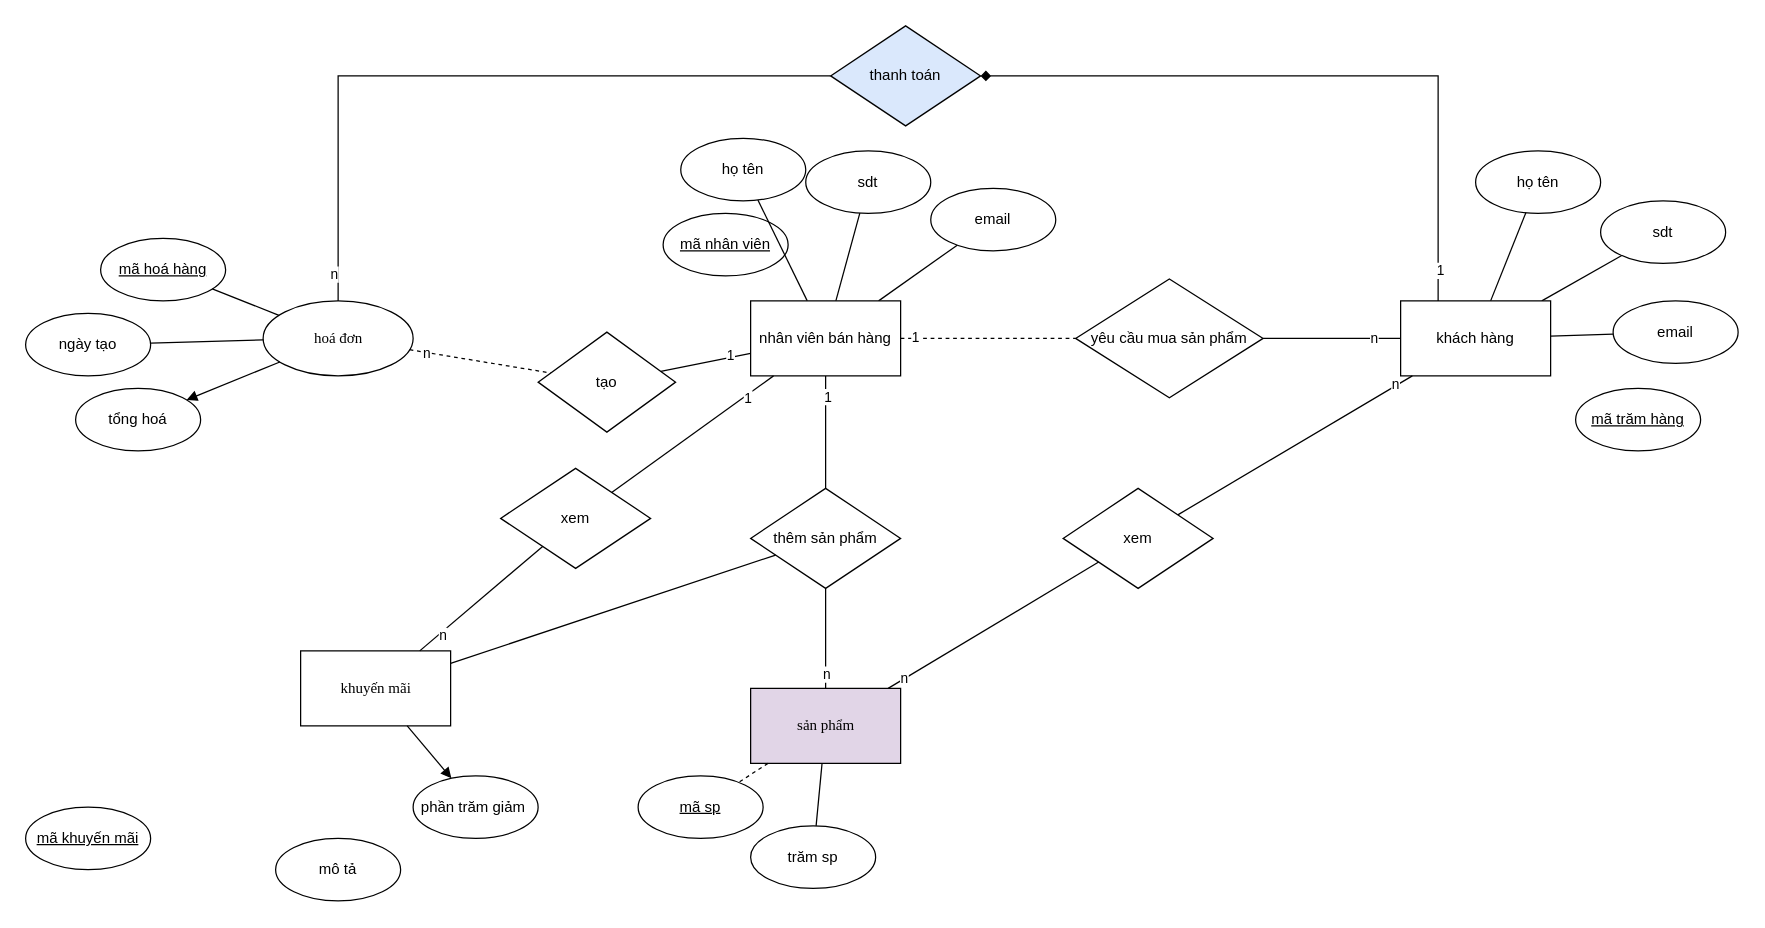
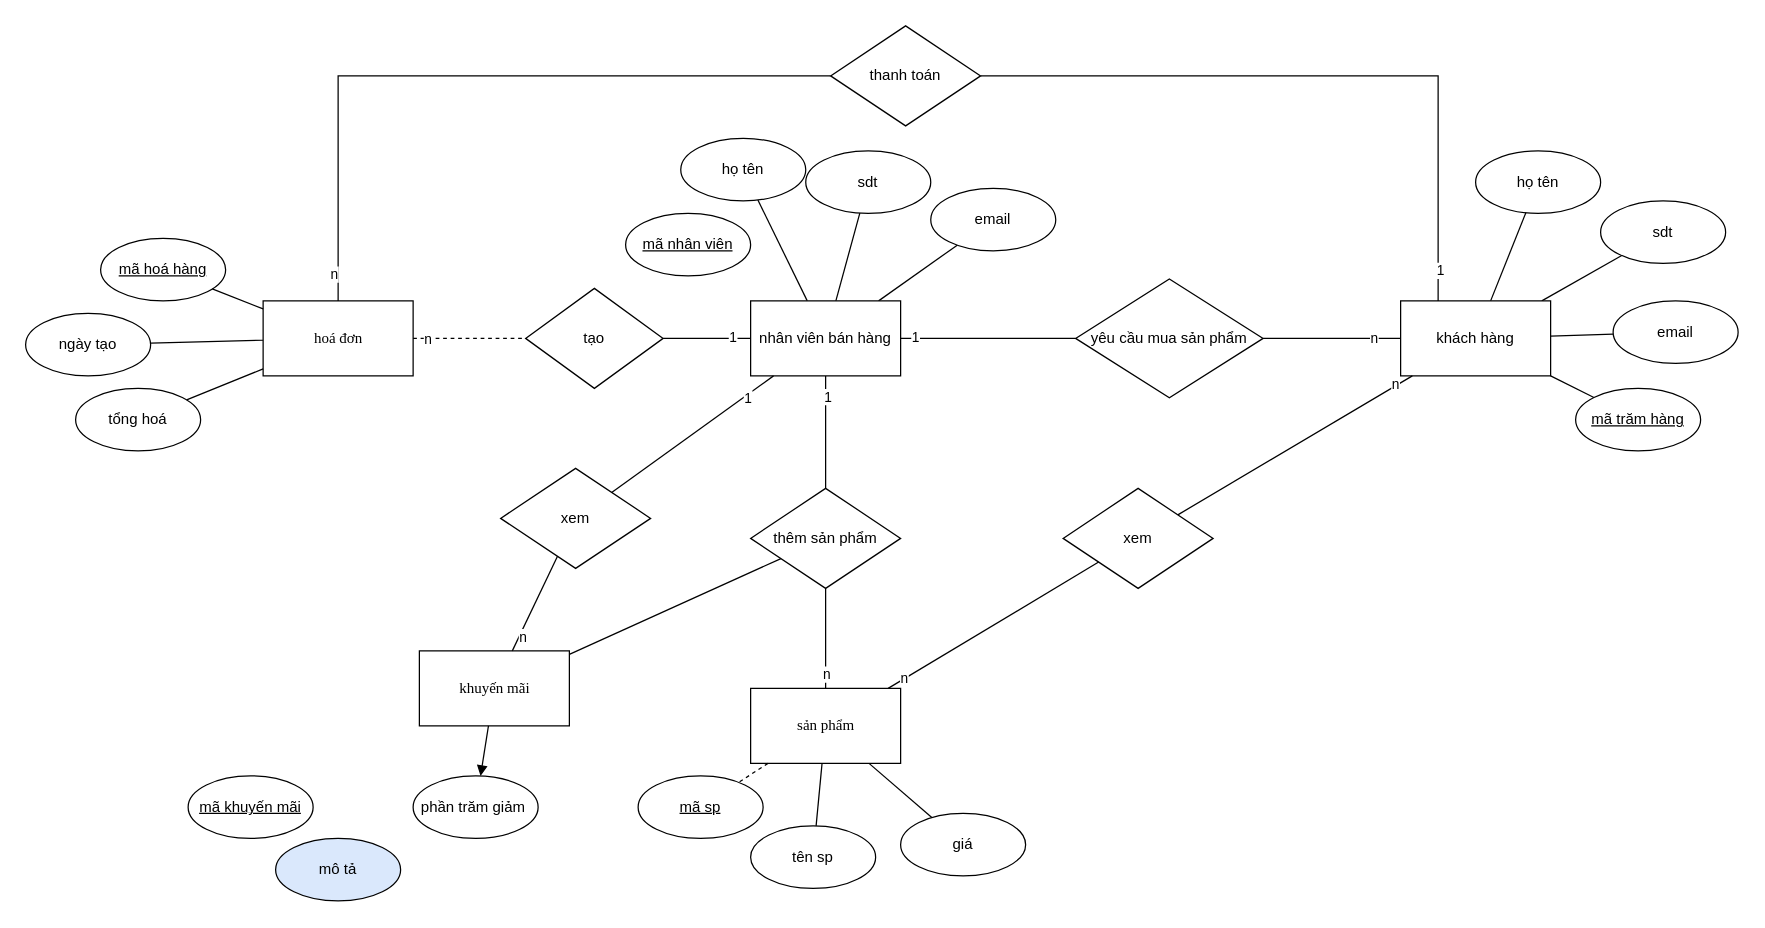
  <mxCell id="0" />
  <mxCell id="1" parent="0" />
- <mxCell id="2" value="sản phẩm" style="rounded=0;fontFamily=Tahoma;html=1;labelBackgroundColor=none;fillColor=#e1d5e7;" parent="1" vertex="1"><mxGeometry x="600" y="550" width="120" height="60" as="geometry" /></mxCell>
+ <mxCell id="2" value="sản phẩm" style="rounded=0;fontFamily=Tahoma;html=1;labelBackgroundColor=none;" parent="1" vertex="1"><mxGeometry x="600" y="550" width="120" height="60" as="geometry" /></mxCell>
  <mxCell id="3" value="&lt;u&gt;mã sp&lt;/u&gt;" style="ellipse;whiteSpace=wrap;html=1;" parent="1" vertex="1"><mxGeometry x="510" y="620" width="100" height="50" as="geometry" /></mxCell>
- <mxCell id="4" value="&lt;span&gt;trăm sp&lt;/span&gt;" style="ellipse;whiteSpace=wrap;html=1;fontStyle=0" parent="1" vertex="1"><mxGeometry x="600" y="660" width="100" height="50" as="geometry" /></mxCell>
+ <mxCell id="4" value="&lt;span&gt;tên sp&lt;/span&gt;" style="ellipse;whiteSpace=wrap;html=1;fontStyle=0" parent="1" vertex="1"><mxGeometry x="600" y="660" width="100" height="50" as="geometry" /></mxCell>
+ <mxCell id="5" value="&lt;span&gt;giá&lt;/span&gt;" style="ellipse;whiteSpace=wrap;html=1;fontStyle=0" parent="1" vertex="1"><mxGeometry x="720" y="650" width="100" height="50" as="geometry" /></mxCell>
  <mxCell id="6" value="" style="endArrow=none;html=1;rounded=0;dashed=1;" parent="1" source="2" target="3" edge="1"><mxGeometry width="50" height="50" relative="1" as="geometry"><mxPoint x="610" y="580" as="sourcePoint" /><mxPoint x="660" y="530" as="targetPoint" /></mxGeometry></mxCell>
  <mxCell id="7" value="" style="endArrow=none;html=1;rounded=0;" parent="1" source="2" target="4" edge="1"><mxGeometry width="50" height="50" relative="1" as="geometry"><mxPoint x="650" y="570" as="sourcePoint" /><mxPoint x="700" y="520" as="targetPoint" /></mxGeometry></mxCell>
+ <mxCell id="8" value="" style="endArrow=none;html=1;rounded=0;" parent="1" source="2" target="5" edge="1"><mxGeometry width="50" height="50" relative="1" as="geometry"><mxPoint x="740" y="600" as="sourcePoint" /><mxPoint x="790" y="550" as="targetPoint" /></mxGeometry></mxCell>
  <mxCell id="9" value="&lt;u&gt;mã trăm hàng&lt;/u&gt;" style="ellipse;whiteSpace=wrap;html=1;" parent="1" vertex="1"><mxGeometry x="1260" y="310" width="100" height="50" as="geometry" /></mxCell>
  <mxCell id="10" value="&lt;span&gt;họ tên&lt;/span&gt;" style="ellipse;whiteSpace=wrap;html=1;fontStyle=0" parent="1" vertex="1"><mxGeometry x="1180" y="120" width="100" height="50" as="geometry" /></mxCell>
  <mxCell id="11" value="&lt;span&gt;sdt&lt;/span&gt;" style="ellipse;whiteSpace=wrap;html=1;fontStyle=0" parent="1" vertex="1"><mxGeometry x="1280" y="160" width="100" height="50" as="geometry" /></mxCell>
+ <mxCell id="12" value="" style="endArrow=none;html=1;rounded=0;" parent="1" source="17" target="9" edge="1"><mxGeometry width="50" height="50" relative="1" as="geometry"><mxPoint x="1159.747" y="230.253" as="sourcePoint" /><mxPoint x="1190" y="210" as="targetPoint" /></mxGeometry></mxCell>
  <mxCell id="13" value="" style="endArrow=none;html=1;rounded=0;" parent="1" source="17" target="10" edge="1"><mxGeometry width="50" height="50" relative="1" as="geometry"><mxPoint x="1179.514" y="210.486" as="sourcePoint" /><mxPoint x="1230" y="200" as="targetPoint" /></mxGeometry></mxCell>
  <mxCell id="14" value="" style="endArrow=none;html=1;rounded=0;" parent="1" source="17" target="11" edge="1"><mxGeometry width="50" height="50" relative="1" as="geometry"><mxPoint x="1211.797" y="221.797" as="sourcePoint" /><mxPoint x="1320" y="230" as="targetPoint" /></mxGeometry></mxCell>
  <mxCell id="15" value="" style="endArrow=none;html=1;rounded=0;" parent="1" source="17" target="16" edge="1"><mxGeometry width="50" height="50" relative="1" as="geometry"><mxPoint x="1228.315" y="241.685" as="sourcePoint" /><mxPoint x="1348.2" y="310" as="targetPoint" /></mxGeometry></mxCell>
  <mxCell id="16" value="&lt;span&gt;email&lt;/span&gt;" style="ellipse;whiteSpace=wrap;html=1;fontStyle=0" parent="1" vertex="1"><mxGeometry x="1290" y="240" width="100" height="50" as="geometry" /></mxCell>
  <mxCell id="17" value="khách hàng" style="rounded=0;whiteSpace=wrap;html=1;" parent="1" vertex="1"><mxGeometry x="1120" y="240" width="120" height="60" as="geometry" /></mxCell>
- <mxCell id="18" value="&lt;u&gt;mã nhân viên&lt;/u&gt;" style="ellipse;whiteSpace=wrap;html=1;" parent="1" vertex="1"><mxGeometry x="530" y="170" width="100" height="50" as="geometry" /></mxCell>
+ <mxCell id="18" value="&lt;u&gt;mã nhân viên&lt;/u&gt;" style="ellipse;whiteSpace=wrap;html=1;" parent="1" vertex="1"><mxGeometry x="500" y="170" width="100" height="50" as="geometry" /></mxCell>
  <mxCell id="19" value="&lt;span&gt;họ tên&lt;/span&gt;" style="ellipse;whiteSpace=wrap;html=1;fontStyle=0" parent="1" vertex="1"><mxGeometry x="544.1" y="110" width="100" height="50" as="geometry" /></mxCell>
  <mxCell id="20" value="&lt;span&gt;sdt&lt;/span&gt;" style="ellipse;whiteSpace=wrap;html=1;fontStyle=0" parent="1" vertex="1"><mxGeometry x="644.1" y="120" width="100" height="50" as="geometry" /></mxCell>
  <mxCell id="21" value="" style="endArrow=none;html=1;rounded=0;" parent="1" source="25" target="19" edge="1"><mxGeometry width="50" height="50" relative="1" as="geometry"><mxPoint x="649.514" y="230.486" as="sourcePoint" /><mxPoint x="700" y="220" as="targetPoint" /></mxGeometry></mxCell>
  <mxCell id="22" value="" style="endArrow=none;html=1;rounded=0;" parent="1" source="25" target="20" edge="1"><mxGeometry width="50" height="50" relative="1" as="geometry"><mxPoint x="681.797" y="241.797" as="sourcePoint" /><mxPoint x="790" y="250" as="targetPoint" /></mxGeometry></mxCell>
  <mxCell id="23" value="" style="endArrow=none;html=1;rounded=0;" parent="1" source="25" target="24" edge="1"><mxGeometry width="50" height="50" relative="1" as="geometry"><mxPoint x="698.315" y="261.685" as="sourcePoint" /><mxPoint x="818.2" y="330" as="targetPoint" /></mxGeometry></mxCell>
  <mxCell id="24" value="&lt;span&gt;email&lt;/span&gt;" style="ellipse;whiteSpace=wrap;html=1;fontStyle=0" parent="1" vertex="1"><mxGeometry x="744.1" y="150" width="100" height="50" as="geometry" /></mxCell>
  <mxCell id="25" value="nhân viên bán hàng" style="rounded=0;whiteSpace=wrap;html=1;" parent="1" vertex="1"><mxGeometry x="600" y="240" width="120" height="60" as="geometry" /></mxCell>
  <mxCell id="26" value="thêm sản phẩm" style="rhombus;whiteSpace=wrap;html=1;" parent="1" vertex="1"><mxGeometry x="600" y="390" width="120" height="80" as="geometry" /></mxCell>
  <mxCell id="27" value="yêu cầu mua sản phẩm" style="rhombus;whiteSpace=wrap;html=1;" parent="1" vertex="1"><mxGeometry x="860" y="222.5" width="150" height="95" as="geometry" /></mxCell>
  <mxCell id="28" value="" style="endArrow=none;html=1;rounded=0;" parent="1" source="27" target="17" edge="1"><mxGeometry width="50" height="50" relative="1" as="geometry"><mxPoint x="1000" y="300" as="sourcePoint" /><mxPoint x="1050" y="250" as="targetPoint" /></mxGeometry></mxCell>
  <mxCell id="29" value="n" style="edgeLabel;html=1;align=center;verticalAlign=middle;resizable=0;points=[];" parent="28" vertex="1" connectable="0"><mxGeometry x="0.607" y="1" relative="1" as="geometry"><mxPoint as="offset" /></mxGeometry></mxCell>
- <mxCell id="30" value="" style="endArrow=none;html=1;rounded=0;dashed=1;" parent="1" source="25" target="27" edge="1"><mxGeometry width="50" height="50" relative="1" as="geometry"><mxPoint x="800" y="320" as="sourcePoint" /><mxPoint x="850" y="270" as="targetPoint" /></mxGeometry></mxCell>
+ <mxCell id="30" value="" style="endArrow=none;html=1;rounded=0;" parent="1" source="25" target="27" edge="1"><mxGeometry width="50" height="50" relative="1" as="geometry"><mxPoint x="800" y="320" as="sourcePoint" /><mxPoint x="850" y="270" as="targetPoint" /></mxGeometry></mxCell>
  <mxCell id="31" value="1" style="edgeLabel;html=1;align=center;verticalAlign=middle;resizable=0;points=[];" parent="30" vertex="1" connectable="0"><mxGeometry x="-0.837" y="2" relative="1" as="geometry"><mxPoint as="offset" /></mxGeometry></mxCell>
  <mxCell id="32" value="xem" style="rhombus;whiteSpace=wrap;html=1;" parent="1" vertex="1"><mxGeometry x="850" y="390" width="120" height="80" as="geometry" /></mxCell>
  <mxCell id="33" value="" style="endArrow=none;html=1;rounded=0;" parent="1" source="26" target="25" edge="1"><mxGeometry width="50" height="50" relative="1" as="geometry"><mxPoint x="660" y="380" as="sourcePoint" /><mxPoint x="710" y="330" as="targetPoint" /></mxGeometry></mxCell>
  <mxCell id="34" value="1" style="edgeLabel;html=1;align=center;verticalAlign=middle;resizable=0;points=[];" parent="33" vertex="1" connectable="0"><mxGeometry x="0.642" y="-1" relative="1" as="geometry"><mxPoint as="offset" /></mxGeometry></mxCell>
  <mxCell id="35" value="" style="endArrow=none;html=1;rounded=0;" parent="1" source="26" target="2" edge="1"><mxGeometry width="50" height="50" relative="1" as="geometry"><mxPoint x="640" y="520" as="sourcePoint" /><mxPoint x="640" y="540.711" as="targetPoint" /></mxGeometry></mxCell>
  <mxCell id="36" value="n" style="edgeLabel;html=1;align=center;verticalAlign=middle;resizable=0;points=[];" parent="35" vertex="1" connectable="0"><mxGeometry x="0.696" relative="1" as="geometry"><mxPoint as="offset" /></mxGeometry></mxCell>
  <mxCell id="37" value="" style="endArrow=none;html=1;rounded=0;" parent="1" source="2" target="32" edge="1"><mxGeometry width="50" height="50" relative="1" as="geometry"><mxPoint x="770" y="560" as="sourcePoint" /><mxPoint x="820" y="510" as="targetPoint" /></mxGeometry></mxCell>
  <mxCell id="38" value="n" style="edgeLabel;html=1;align=center;verticalAlign=middle;resizable=0;points=[];" parent="37" vertex="1" connectable="0"><mxGeometry x="-0.846" y="1" relative="1" as="geometry"><mxPoint as="offset" /></mxGeometry></mxCell>
  <mxCell id="39" value="" style="endArrow=none;html=1;rounded=0;" parent="1" source="32" target="17" edge="1"><mxGeometry width="50" height="50" relative="1" as="geometry"><mxPoint x="830" y="460" as="sourcePoint" /><mxPoint x="1100" y="360" as="targetPoint" /></mxGeometry></mxCell>
  <mxCell id="40" value="n" style="edgeLabel;html=1;align=center;verticalAlign=middle;resizable=0;points=[];" parent="39" vertex="1" connectable="0"><mxGeometry x="0.861" y="1" relative="1" as="geometry"><mxPoint as="offset" /></mxGeometry></mxCell>
- <mxCell id="41" value="hoá đơn" style="ellipse;fontFamily=Tahoma;html=1;labelBackgroundColor=none;" parent="1" vertex="1"><mxGeometry x="210" y="240" width="120" height="60" as="geometry" /></mxCell>
+ <mxCell id="41" value="hoá đơn" style="rounded=0;fontFamily=Tahoma;html=1;labelBackgroundColor=none;" parent="1" vertex="1"><mxGeometry x="210" y="240" width="120" height="60" as="geometry" /></mxCell>
  <mxCell id="42" value="&lt;u&gt;mã hoá hàng&lt;/u&gt;" style="ellipse;whiteSpace=wrap;html=1;" parent="1" vertex="1"><mxGeometry x="80" y="190" width="100" height="50" as="geometry" /></mxCell>
  <mxCell id="43" value="ngày tạo" style="ellipse;whiteSpace=wrap;html=1;fontStyle=0" parent="1" vertex="1"><mxGeometry x="20" y="250" width="100" height="50" as="geometry" /></mxCell>
  <mxCell id="44" value="&lt;span&gt;tổng hoá&lt;/span&gt;" style="ellipse;whiteSpace=wrap;html=1;fontStyle=0" parent="1" vertex="1"><mxGeometry x="60" y="310" width="100" height="50" as="geometry" /></mxCell>
  <mxCell id="45" value="" style="endArrow=none;html=1;rounded=0;" parent="1" source="41" target="42" edge="1"><mxGeometry width="50" height="50" relative="1" as="geometry"><mxPoint x="190" y="270" as="sourcePoint" /><mxPoint x="240" y="220" as="targetPoint" /></mxGeometry></mxCell>
  <mxCell id="46" value="" style="endArrow=none;html=1;rounded=0;" parent="1" source="41" target="43" edge="1"><mxGeometry width="50" height="50" relative="1" as="geometry"><mxPoint x="230" y="260" as="sourcePoint" /><mxPoint x="280" y="210" as="targetPoint" /></mxGeometry></mxCell>
- <mxCell id="47" value="" style="endArrow=block;html=1;rounded=0;" parent="1" source="41" target="44" edge="1"><mxGeometry width="50" height="50" relative="1" as="geometry"><mxPoint x="320" y="290" as="sourcePoint" /><mxPoint y="240" as="targetPoint" x="370" /></mxGeometry></mxCell>
- <mxCell id="48" value="tạo" style="rhombus;whiteSpace=wrap;html=1;" parent="1" vertex="1"><mxGeometry x="430" y="265" width="110" height="80" as="geometry" /></mxCell>
+ <mxCell id="47" value="" style="endArrow=none;html=1;rounded=0;" parent="1" source="41" target="44" edge="1"><mxGeometry width="50" height="50" relative="1" as="geometry"><mxPoint x="320" y="290" as="sourcePoint" /><mxPoint y="240" as="targetPoint" x="370" /></mxGeometry></mxCell>
+ <mxCell id="48" value="tạo" style="rhombus;whiteSpace=wrap;html=1;" parent="1" vertex="1"><mxGeometry x="420" y="230" width="110" height="80" as="geometry" /></mxCell>
  <mxCell id="49" value="" style="endArrow=none;html=1;rounded=0;" parent="1" source="25" target="48" edge="1"><mxGeometry width="50" height="50" relative="1" as="geometry"><mxPoint x="529.289" y="320" as="sourcePoint" /><mxPoint x="529.289" y="270" as="targetPoint" /></mxGeometry></mxCell>
  <mxCell id="50" value="1" style="edgeLabel;html=1;align=center;verticalAlign=middle;resizable=0;points=[];" parent="49" vertex="1" connectable="0"><mxGeometry x="-0.56" y="-2" relative="1" as="geometry"><mxPoint as="offset" /></mxGeometry></mxCell>
  <mxCell id="51" value="" style="endArrow=none;html=1;rounded=0;dashed=1;" parent="1" source="41" target="48" edge="1"><mxGeometry width="50" height="50" relative="1" as="geometry"><mxPoint x="320" y="390" as="sourcePoint" /><mxPoint x="390.711" y="340" as="targetPoint" /></mxGeometry></mxCell>
  <mxCell id="52" value="n" style="edgeLabel;html=1;align=center;verticalAlign=middle;resizable=0;points=[];" parent="51" vertex="1" connectable="0"><mxGeometry x="-0.751" relative="1" as="geometry"><mxPoint as="offset" /></mxGeometry></mxCell>
- <mxCell id="53" value="khuyến mãi" style="rounded=0;fontFamily=Tahoma;html=1;labelBackgroundColor=none;" parent="1" vertex="1"><mxGeometry x="240" y="520" width="120" height="60" as="geometry" /></mxCell>
- <mxCell id="54" value="&lt;u&gt;mã khuyến mãi&lt;/u&gt;" style="ellipse;whiteSpace=wrap;html=1;" parent="1" vertex="1"><mxGeometry x="20" y="645" width="100" height="50" as="geometry" /></mxCell>
- <mxCell id="55" value="&lt;span&gt;mô tả&lt;/span&gt;" style="ellipse;whiteSpace=wrap;html=1;fontStyle=0" parent="1" vertex="1"><mxGeometry x="220" y="670" width="100" height="50" as="geometry" /></mxCell>
+ <mxCell id="53" value="khuyến mãi" style="rounded=0;fontFamily=Tahoma;html=1;labelBackgroundColor=none;" parent="1" vertex="1"><mxGeometry x="335" y="520" width="120" height="60" as="geometry" /></mxCell>
+ <mxCell id="54" value="&lt;u&gt;mã khuyến mãi&lt;/u&gt;" style="ellipse;whiteSpace=wrap;html=1;" parent="1" vertex="1"><mxGeometry x="150" y="620" width="100" height="50" as="geometry" /></mxCell>
+ <mxCell id="55" value="&lt;span&gt;mô tả&lt;/span&gt;" style="ellipse;whiteSpace=wrap;html=1;fontStyle=0;fillColor=#dae8fc;" parent="1" vertex="1"><mxGeometry x="220" y="670" width="100" height="50" as="geometry" /></mxCell>
  <mxCell id="56" value="&lt;span&gt;phần trăm giảm&amp;nbsp;&lt;/span&gt;" style="ellipse;whiteSpace=wrap;html=1;fontStyle=0" parent="1" vertex="1"><mxGeometry x="330" y="620" width="100" height="50" as="geometry" /></mxCell>
  <mxCell id="57" value="" style="endArrow=none;html=1;rounded=0;" parent="1" source="53" target="26" edge="1"><mxGeometry width="50" height="50" relative="1" as="geometry"><mxPoint x="220" y="550" as="sourcePoint" /><mxPoint x="270" y="500" as="targetPoint" /></mxGeometry></mxCell>
  <mxCell id="58" value="" style="endArrow=block;html=1;rounded=0;" parent="1" source="53" target="56" edge="1"><mxGeometry width="50" height="50" relative="1" as="geometry"><mxPoint x="350" y="570" as="sourcePoint" /><mxPoint x="400" y="520" as="targetPoint" /></mxGeometry></mxCell>
  <mxCell id="59" value="xem" style="rhombus;whiteSpace=wrap;html=1;" parent="1" vertex="1"><mxGeometry x="400" y="374" width="120" height="80" as="geometry" /></mxCell>
  <mxCell id="60" value="" style="endArrow=none;html=1;rounded=0;" parent="1" source="53" target="59" edge="1"><mxGeometry width="50" height="50" relative="1" as="geometry"><mxPoint x="290" y="410" as="sourcePoint" /><mxPoint x="340" y="360" as="targetPoint" /></mxGeometry></mxCell>
  <mxCell id="61" value="n" style="edgeLabel;html=1;align=center;verticalAlign=middle;resizable=0;points=[];" parent="60" vertex="1" connectable="0"><mxGeometry x="-0.666" y="-2" relative="1" as="geometry"><mxPoint as="offset" /></mxGeometry></mxCell>
  <mxCell id="62" value="" style="endArrow=none;html=1;rounded=0;" parent="1" source="59" target="25" edge="1"><mxGeometry width="50" height="50" relative="1" as="geometry"><mxPoint x="290" y="400" as="sourcePoint" /><mxPoint x="340" y="350" as="targetPoint" /></mxGeometry></mxCell>
  <mxCell id="63" value="1" style="edgeLabel;html=1;align=center;verticalAlign=middle;resizable=0;points=[];" parent="62" vertex="1" connectable="0"><mxGeometry x="0.672" y="-2" relative="1" as="geometry"><mxPoint as="offset" /></mxGeometry></mxCell>
- <mxCell id="64" value="thanh toán" style="rhombus;whiteSpace=wrap;html=1;fillColor=#dae8fc;" parent="1" vertex="1"><mxGeometry x="664" y="20" width="120" height="80" as="geometry" /></mxCell>
- <mxCell id="65" value="" style="endArrow=diamond;html=1;rounded=0;exitX=0.25;exitY=0;exitDx=0;exitDy=0;" parent="1" source="17" target="64" edge="1"><mxGeometry width="50" height="50" relative="1" as="geometry"><mxPoint x="1060" y="160" as="sourcePoint" /><mxPoint x="1110" y="110" as="targetPoint" /><Array as="points"><mxPoint x="1150" y="60" /></Array></mxGeometry></mxCell>
+ <mxCell id="64" value="thanh toán" style="rhombus;whiteSpace=wrap;html=1;" parent="1" vertex="1"><mxGeometry x="664" y="20" width="120" height="80" as="geometry" /></mxCell>
+ <mxCell id="65" value="" style="endArrow=none;html=1;rounded=0;exitX=0.25;exitY=0;exitDx=0;exitDy=0;" parent="1" source="17" target="64" edge="1"><mxGeometry width="50" height="50" relative="1" as="geometry"><mxPoint x="1060" y="160" as="sourcePoint" /><mxPoint x="1110" y="110" as="targetPoint" /><Array as="points"><mxPoint x="1150" y="60" /></Array></mxGeometry></mxCell>
  <mxCell id="66" value="1" style="edgeLabel;html=1;align=center;verticalAlign=middle;resizable=0;points=[];" parent="65" vertex="1" connectable="0"><mxGeometry x="-0.906" y="-1" relative="1" as="geometry"><mxPoint y="1" as="offset" /></mxGeometry></mxCell>
  <mxCell id="67" value="" style="endArrow=none;html=1;rounded=0;entryX=0;entryY=0.5;entryDx=0;entryDy=0;" parent="1" source="41" target="64" edge="1"><mxGeometry width="50" height="50" relative="1" as="geometry"><mxPoint x="330" y="160" as="sourcePoint" /><mxPoint x="380" y="110" as="targetPoint" /><Array as="points"><mxPoint x="270" y="60" /></Array></mxGeometry></mxCell>
  <mxCell id="68" value="n" style="edgeLabel;html=1;align=center;verticalAlign=middle;resizable=0;points=[];" parent="67" vertex="1" connectable="0"><mxGeometry x="-0.928" y="4" relative="1" as="geometry"><mxPoint y="-1" as="offset" /></mxGeometry></mxCell>
